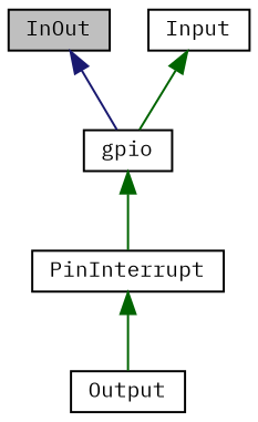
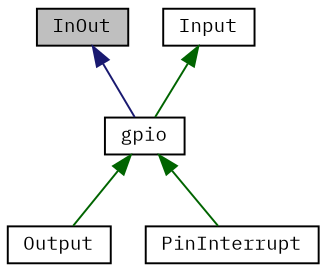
  digraph {
    fontname="IBM Plex Mono"
    node [color=black fillcolor=white fontname="IBM Plex Mono" fontsize=10 shape=record style=filled]
    edge [color=darkgreen dir=back fontname="IBM Plex Mono" fontsize=10 labelfontname=Helvetica labelfontsize=10 style=solid]
    n1 [fillcolor=grey75 fontcolor=black height=0.2 label=InOut width=0.4]
    n2 [height=0.2 label=gpio width=0.4]
    n3 [height=0.2 label=Output width=0.4]
    n4 [height=0.2 label=PinInterrupt width=0.4]
    n5 [height=0.2 label=Input width=0.4]
    n1 -> n2 [color=midnightblue]
-   n4 -> n3
+   n2 -> n3
    n2 -> n4
    n5 -> n2
  }
